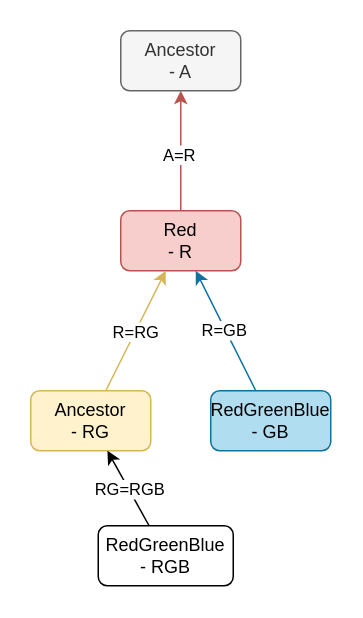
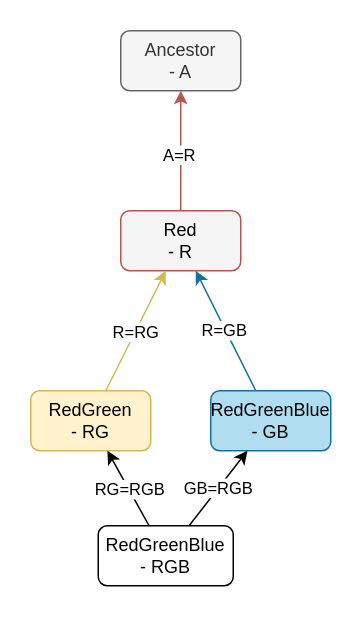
  <mxCell id="0" />
  <mxCell id="1" parent="0" />
  <mxCell id="2" value="Ancestor&lt;br&gt;- A" style="rounded=1;whiteSpace=wrap;html=1;fillColor=#f5f5f5;fontColor=#333333;strokeColor=#666666;" parent="1" vertex="1"><mxGeometry x="80" y="20" width="80" height="40" as="geometry" /></mxCell>
  <mxCell id="3" style="rounded=0;orthogonalLoop=1;jettySize=auto;html=1;fillColor=#f8cecc;strokeColor=#b85450;" parent="1" source="5" target="2" edge="1"><mxGeometry relative="1" as="geometry" /></mxCell>
  <mxCell id="4" value="A=R" style="edgeLabel;html=1;align=center;verticalAlign=middle;resizable=0;points=[];" parent="3" vertex="1" connectable="0"><mxGeometry x="-0.062" y="2" relative="1" as="geometry"><mxPoint as="offset" /></mxGeometry></mxCell>
- <mxCell id="5" value="Red&lt;br&gt;- R" style="rounded=1;whiteSpace=wrap;html=1;fillColor=#f8cecc;strokeColor=#b85450;" parent="1" vertex="1"><mxGeometry x="80" y="140" width="80" height="40" as="geometry" /></mxCell>
+ <mxCell id="5" value="Red&lt;br&gt;- R" style="rounded=1;whiteSpace=wrap;html=1;fillColor=#f5f5f5;strokeColor=#b85450;" parent="1" vertex="1"><mxGeometry x="80" y="140" width="80" height="40" as="geometry" /></mxCell>
  <mxCell id="6" style="edgeStyle=none;rounded=0;orthogonalLoop=1;jettySize=auto;html=1;fillColor=#fff2cc;strokeColor=#d6b656;" parent="1" source="8" target="5" edge="1"><mxGeometry relative="1" as="geometry" /></mxCell>
  <mxCell id="7" value="R=RG" style="edgeLabel;html=1;align=center;verticalAlign=middle;resizable=0;points=[];" parent="6" vertex="1" connectable="0"><mxGeometry x="-0.02" relative="1" as="geometry"><mxPoint as="offset" /></mxGeometry></mxCell>
- <mxCell id="8" value="Ancestor&lt;br&gt;- RG" style="rounded=1;whiteSpace=wrap;html=1;fillColor=#fff2cc;strokeColor=#d6b656;" parent="1" vertex="1"><mxGeometry x="20" y="260" width="80" height="40" as="geometry" /></mxCell>
+ <mxCell id="8" value="RedGreen&lt;br&gt;- RG" style="rounded=1;whiteSpace=wrap;html=1;fillColor=#fff2cc;strokeColor=#d6b656;" parent="1" vertex="1"><mxGeometry x="20" y="260" width="80" height="40" as="geometry" /></mxCell>
  <mxCell id="9" style="edgeStyle=none;rounded=0;orthogonalLoop=1;jettySize=auto;html=1;fillColor=#b1ddf0;strokeColor=#10739e;" parent="1" source="11" target="5" edge="1"><mxGeometry relative="1" as="geometry"><mxPoint x="130" y="180" as="targetPoint" /></mxGeometry></mxCell>
  <mxCell id="10" value="R=GB" style="edgeLabel;html=1;align=center;verticalAlign=middle;resizable=0;points=[];" parent="9" vertex="1" connectable="0"><mxGeometry x="0.04" y="1" relative="1" as="geometry"><mxPoint y="1" as="offset" /></mxGeometry></mxCell>
  <mxCell id="11" value="RedGreenBlue&lt;br&gt;- GB" style="rounded=1;whiteSpace=wrap;html=1;fillColor=#b1ddf0;strokeColor=#10739e;" parent="1" vertex="1"><mxGeometry x="140" y="260" width="80" height="40" as="geometry" /></mxCell>
  <mxCell id="12" style="edgeStyle=none;rounded=0;orthogonalLoop=1;jettySize=auto;html=1;" parent="1" source="16" target="8" edge="1"><mxGeometry relative="1" as="geometry" /></mxCell>
  <mxCell id="13" value="RG=RGB" style="edgeLabel;html=1;align=center;verticalAlign=middle;resizable=0;points=[];" parent="12" vertex="1" connectable="0"><mxGeometry x="0.08" y="-2" relative="1" as="geometry"><mxPoint y="4" as="offset" /></mxGeometry></mxCell>
+ <mxCell id="14" style="edgeStyle=none;rounded=0;orthogonalLoop=1;jettySize=auto;html=1;" parent="1" source="16" target="11" edge="1"><mxGeometry relative="1" as="geometry" /></mxCell>
+ <mxCell id="15" value="GB=RGB" style="edgeLabel;html=1;align=center;verticalAlign=middle;resizable=0;points=[];" parent="14" vertex="1" connectable="0"><mxGeometry x="0.02" relative="1" as="geometry"><mxPoint x="-1" as="offset" /></mxGeometry></mxCell>
  <mxCell id="16" value="RedGreenBlue&lt;br&gt;- RGB" style="rounded=1;whiteSpace=wrap;html=1;" parent="1" vertex="1"><mxGeometry x="65" y="350" width="90" height="40" as="geometry" /></mxCell>
